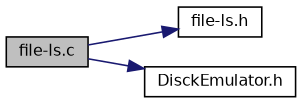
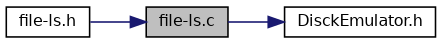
  digraph {
    rankdir=LR
    node [color=black fillcolor=white fontname=Helvetica fontsize=10 shape=record style=filled]
    edge [color=midnightblue fontname=Helvetica fontsize=10 labelfontname=Helvetica labelfontsize=10 style=solid]
    n1 [fillcolor=grey75 fontcolor=black height=0.2 label="file-ls.c" width=0.4]
    n2 [height=0.2 label="file-ls.h" width=0.4]
    n3 [height=0.2 label="DisckEmulator.h" width=0.4]
-   n1 -> n2
+   n2 -> n1
    n1 -> n3
  }
